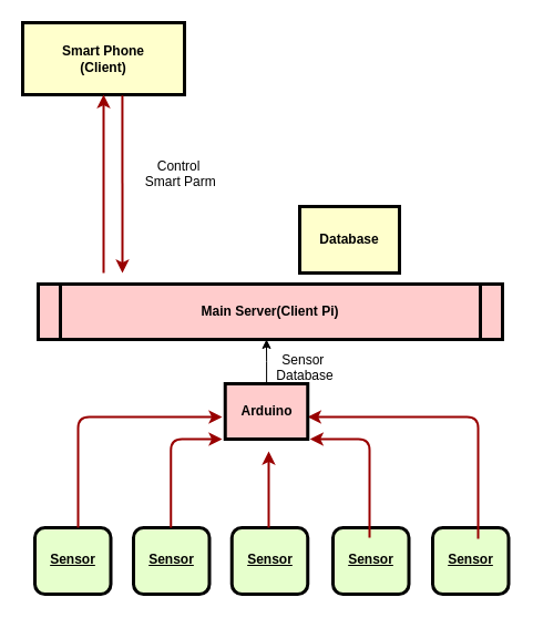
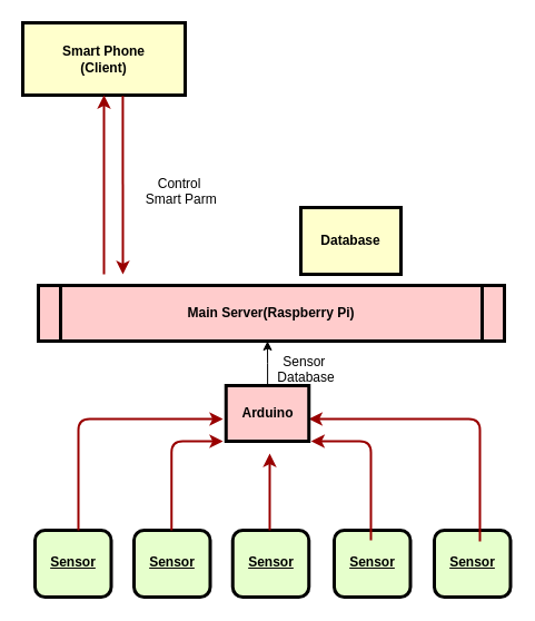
  <mxCell id="0" />
  <mxCell id="1" parent="0" />
  <mxCell id="2" value="Smart Phone&#10;(Client)" style="whiteSpace=wrap;align=center;verticalAlign=middle;fontStyle=1;strokeWidth=3;fillColor=#FFFFCC" parent="1" vertex="1"><mxGeometry x="20" y="20" width="146" height="65" as="geometry" /></mxCell>
- <mxCell id="3" value="Main Server(Client Pi)" style="shape=process;whiteSpace=wrap;align=center;verticalAlign=middle;size=0.048;fontStyle=1;strokeWidth=3;fillColor=#FFCCCC" parent="1" vertex="1"><mxGeometry x="34" y="256" width="419" height="50" as="geometry" /></mxCell>
+ <mxCell id="3" value="Main Server(Raspberry Pi)" style="shape=process;whiteSpace=wrap;align=center;verticalAlign=middle;size=0.048;fontStyle=1;strokeWidth=3;fillColor=#FFCCCC" parent="1" vertex="1"><mxGeometry x="34" y="256" width="419" height="50" as="geometry" /></mxCell>
  <mxCell id="4" value="&lt;p style=&quot;margin: 0px ; margin-top: 4px ; text-align: center ; text-decoration: underline&quot;&gt;&lt;br&gt;&lt;/p&gt;&lt;p style=&quot;margin: 0px ; margin-top: 4px ; text-align: center ; text-decoration: underline&quot;&gt;Sensor&lt;/p&gt;" style="verticalAlign=middle;align=center;overflow=fill;fontSize=12;fontFamily=Helvetica;html=1;rounded=1;fontStyle=1;strokeWidth=3;fillColor=#E6FFCC" parent="1" vertex="1"><mxGeometry x="31" y="476" width="68.5" height="60" as="geometry" /></mxCell>
  <mxCell id="5" value="Database" style="whiteSpace=wrap;align=center;verticalAlign=middle;fontStyle=1;strokeWidth=3;fillColor=#FFFFCC" parent="1" vertex="1"><mxGeometry x="270" y="186" width="90" height="60" as="geometry" /></mxCell>
  <mxCell id="6" value="" style="edgeStyle=elbowEdgeStyle;elbow=horizontal;strokeColor=#990000;strokeWidth=2;entryX=0.5;entryY=1;entryDx=0;entryDy=0;" parent="1" target="2" edge="1"><mxGeometry width="100" height="100" relative="1" as="geometry"><mxPoint x="93" y="246" as="sourcePoint" /><mxPoint x="90" y="292" as="targetPoint" /><Array as="points"><mxPoint x="93" y="246" /><mxPoint x="93" y="186" /></Array></mxGeometry></mxCell>
  <mxCell id="7" value="" style="edgeStyle=elbowEdgeStyle;elbow=horizontal;strokeColor=#990000;strokeWidth=2;exitX=0.616;exitY=1.012;exitDx=0;exitDy=0;exitPerimeter=0;" parent="1" source="2" edge="1"><mxGeometry width="100" height="100" relative="1" as="geometry"><mxPoint x="110" y="292" as="sourcePoint" /><mxPoint x="110" y="246" as="targetPoint" /><Array as="points"><mxPoint x="110" y="326" /></Array></mxGeometry></mxCell>
  <mxCell id="8" value="Sensor &#10;Database" style="text;spacingTop=-5;align=center" parent="1" vertex="1"><mxGeometry x="240" y="316" width="70" height="40" as="geometry" /></mxCell>
  <mxCell id="9" value="" style="edgeStyle=elbowEdgeStyle;elbow=horizontal;strokeColor=#990000;strokeWidth=2" parent="1" source="4" edge="1"><mxGeometry width="100" height="100" relative="1" as="geometry"><mxPoint x="-130" y="476" as="sourcePoint" /><mxPoint x="200" y="376" as="targetPoint" /><Array as="points"><mxPoint x="70" y="466" /><mxPoint x="90" y="446" /><mxPoint x="60" y="436" /></Array></mxGeometry></mxCell>
  <mxCell id="10" value="&lt;p style=&quot;margin: 0px ; margin-top: 4px ; text-align: center ; text-decoration: underline&quot;&gt;&lt;br&gt;&lt;/p&gt;&lt;p style=&quot;margin: 0px ; margin-top: 4px ; text-align: center ; text-decoration: underline&quot;&gt;Sensor&lt;/p&gt;" style="verticalAlign=middle;align=center;overflow=fill;fontSize=12;fontFamily=Helvetica;html=1;rounded=1;fontStyle=1;strokeWidth=3;fillColor=#E6FFCC" vertex="1" parent="1"><mxGeometry x="120" y="476" width="68.5" height="60" as="geometry" /></mxCell>
  <mxCell id="11" value="&lt;p style=&quot;margin: 0px ; margin-top: 4px ; text-align: center ; text-decoration: underline&quot;&gt;&lt;br&gt;&lt;/p&gt;&lt;p style=&quot;margin: 0px ; margin-top: 4px ; text-align: center ; text-decoration: underline&quot;&gt;Sensor&lt;/p&gt;" style="verticalAlign=middle;align=center;overflow=fill;fontSize=12;fontFamily=Helvetica;html=1;rounded=1;fontStyle=1;strokeWidth=3;fillColor=#E6FFCC" vertex="1" parent="1"><mxGeometry x="208.75" y="476" width="68.5" height="60" as="geometry" /></mxCell>
  <mxCell id="12" value="&lt;p style=&quot;margin: 0px ; margin-top: 4px ; text-align: center ; text-decoration: underline&quot;&gt;&lt;br&gt;&lt;/p&gt;&lt;p style=&quot;margin: 0px ; margin-top: 4px ; text-align: center ; text-decoration: underline&quot;&gt;Sensor&lt;/p&gt;" style="verticalAlign=middle;align=center;overflow=fill;fontSize=12;fontFamily=Helvetica;html=1;rounded=1;fontStyle=1;strokeWidth=3;fillColor=#E6FFCC" vertex="1" parent="1"><mxGeometry x="300" y="476" width="68.5" height="60" as="geometry" /></mxCell>
  <mxCell id="13" value="&lt;p style=&quot;margin: 0px ; margin-top: 4px ; text-align: center ; text-decoration: underline&quot;&gt;&lt;br&gt;&lt;/p&gt;&lt;p style=&quot;margin: 0px ; margin-top: 4px ; text-align: center ; text-decoration: underline&quot;&gt;Sensor&lt;/p&gt;" style="verticalAlign=middle;align=center;overflow=fill;fontSize=12;fontFamily=Helvetica;html=1;rounded=1;fontStyle=1;strokeWidth=3;fillColor=#E6FFCC" vertex="1" parent="1"><mxGeometry x="390" y="476" width="68.5" height="60" as="geometry" /></mxCell>
  <mxCell id="14" value="" style="edgeStyle=elbowEdgeStyle;elbow=horizontal;strokeColor=#990000;strokeWidth=2" edge="1" parent="1"><mxGeometry width="100" height="100" relative="1" as="geometry"><mxPoint x="153.75" y="476" as="sourcePoint" /><mxPoint x="200" y="396" as="targetPoint" /><Array as="points"><mxPoint x="153.75" y="466" /><mxPoint x="173.75" y="446" /><mxPoint x="143.75" y="436" /></Array></mxGeometry></mxCell>
  <mxCell id="15" value="" style="edgeStyle=elbowEdgeStyle;elbow=horizontal;strokeColor=#990000;strokeWidth=2" edge="1" parent="1"><mxGeometry width="100" height="100" relative="1" as="geometry"><mxPoint x="242" y="476" as="sourcePoint" /><mxPoint x="242" y="407" as="targetPoint" /><Array as="points"><mxPoint x="242" y="466" /><mxPoint x="262" y="446" /><mxPoint x="232" y="436" /></Array></mxGeometry></mxCell>
  <mxCell id="16" value="" style="edgeStyle=elbowEdgeStyle;elbow=horizontal;strokeColor=#990000;strokeWidth=2" edge="1" parent="1"><mxGeometry width="100" height="100" relative="1" as="geometry"><mxPoint x="333" y="485" as="sourcePoint" /><mxPoint x="279.25" y="396" as="targetPoint" /><Array as="points"><mxPoint x="333" y="475" /><mxPoint x="353" y="455" /><mxPoint x="323" y="445" /></Array></mxGeometry></mxCell>
  <mxCell id="17" value="" style="edgeStyle=elbowEdgeStyle;elbow=horizontal;strokeColor=#990000;strokeWidth=2" edge="1" parent="1"><mxGeometry width="100" height="100" relative="1" as="geometry"><mxPoint x="431" y="486" as="sourcePoint" /><mxPoint x="277.25" y="376" as="targetPoint" /><Array as="points"><mxPoint x="431" y="476" /><mxPoint x="451" y="456" /><mxPoint x="421" y="446" /></Array></mxGeometry></mxCell>
  <mxCell id="18" value="" style="edgeStyle=orthogonalEdgeStyle;rounded=0;orthogonalLoop=1;jettySize=auto;html=1;" edge="1" parent="1" source="19"><mxGeometry relative="1" as="geometry"><mxPoint x="240" y="306" as="targetPoint" /></mxGeometry></mxCell>
  <mxCell id="19" value="Arduino" style="whiteSpace=wrap;align=center;verticalAlign=middle;fontStyle=1;strokeWidth=3;fillColor=#ffcccc;" vertex="1" parent="1"><mxGeometry x="202.75" y="346" width="74.5" height="50" as="geometry" /></mxCell>
- <mxCell id="20" value="Control &#10;Smart Parm" style="text;spacingTop=-5;align=center" vertex="1" parent="1"><mxGeometry x="122.75" y="141" width="80" height="40" as="geometry" /></mxCell>
+ <mxCell id="20" value="Control &#10;Smart Parm" style="text;spacingTop=-5;align=center" vertex="1" parent="1"><mxGeometry x="122.75" y="156" width="80" height="40" as="geometry" /></mxCell>
